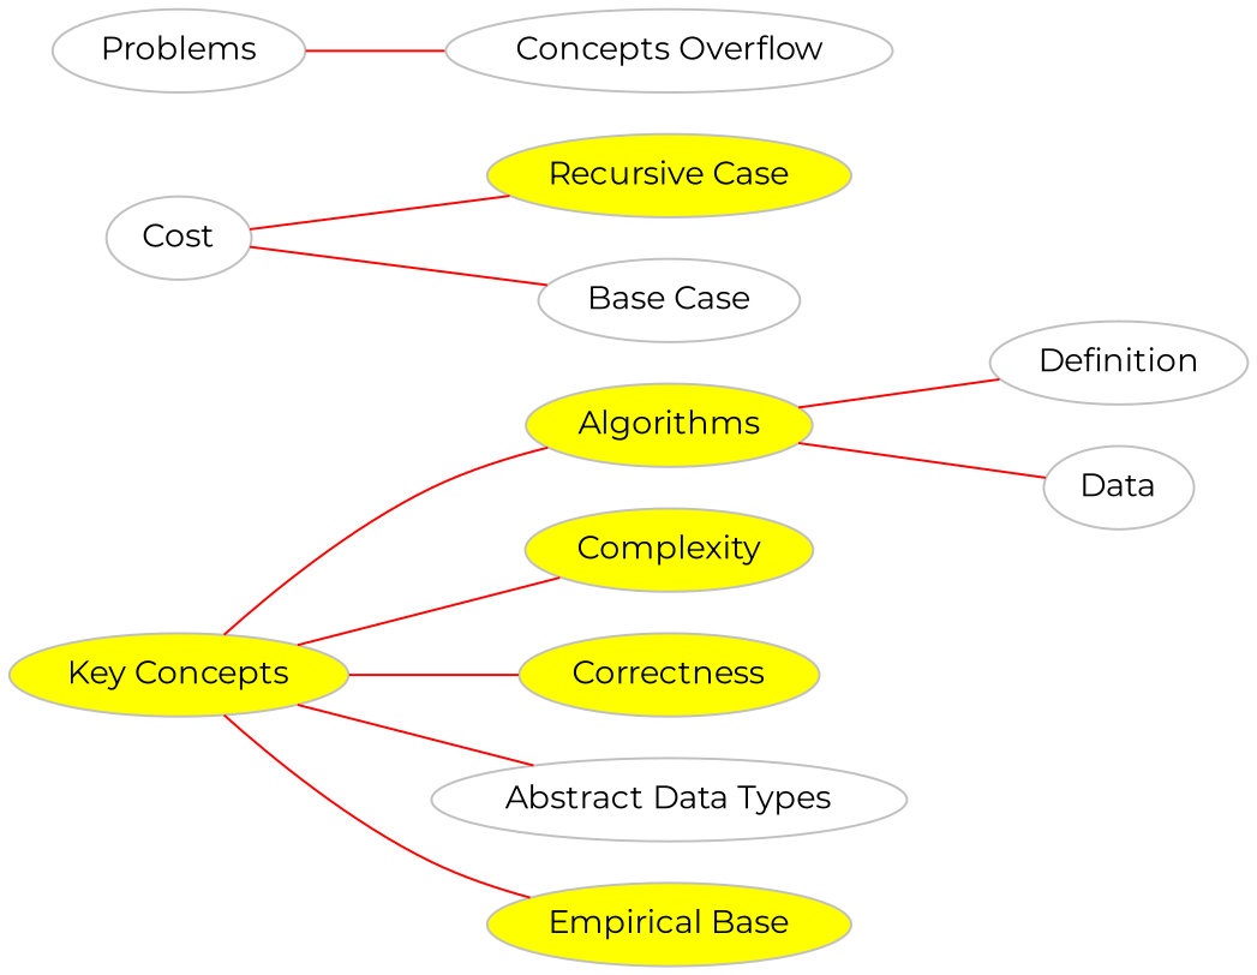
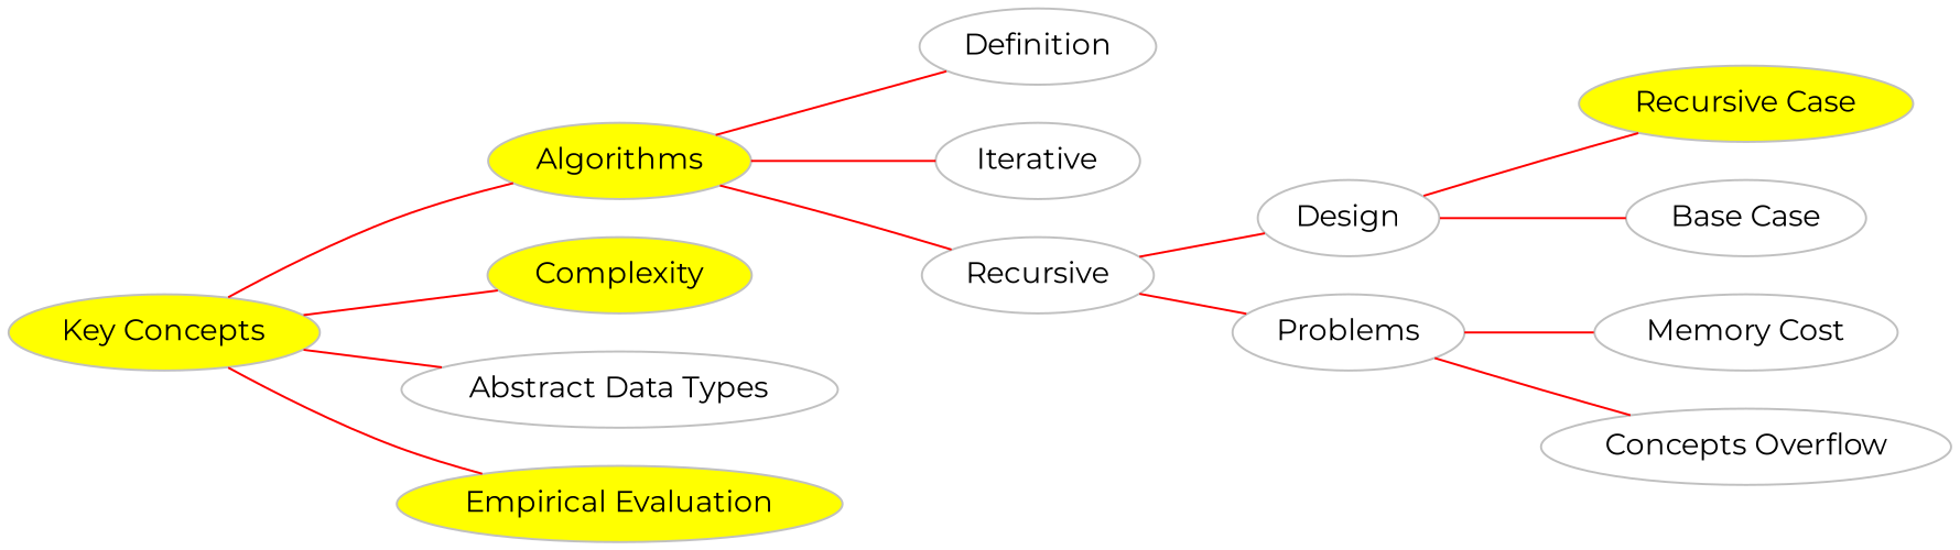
  graph {
    bgcolor=white
    fontname=Montserrat
    rankdir=LR
    node [color=gray fillcolor=white fontcolor=black fontname=Montserrat style=filled]
    edge [color=red fontname=Montserrat]
    "Key Concepts" [fillcolor=yellow]
    Algorithms [fillcolor=yellow]
    Complexity [fillcolor=yellow]
-   Correctness [fillcolor=yellow]
    "Abstract Data Types"
-   "Empirical Evaluation" [fillcolor=yellow label="Empirical Base"]
+   "Empirical Evaluation" [fillcolor=yellow]
    Definition
-   Iterative [label=Data]
-   Design [label=Cost]
+   Iterative
+   Recursive
+   Design
    Problems
    "Recursive Case" [fillcolor=yellow]
    "Base Case"
+   "Memory Cost"
    n15 [label="Concepts Overflow"]
    "Key Concepts" -- Algorithms
    "Key Concepts" -- Complexity
-   "Key Concepts" -- Correctness
    "Key Concepts" -- "Abstract Data Types"
    "Key Concepts" -- "Empirical Evaluation"
    Algorithms -- Definition
    Algorithms -- Iterative
+   Algorithms -- Recursive
+   Recursive -- Design
+   Recursive -- Problems
    Design -- "Recursive Case"
    Design -- "Base Case"
+   Problems -- "Memory Cost"
    Problems -- n15
  }
